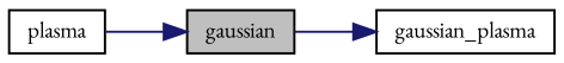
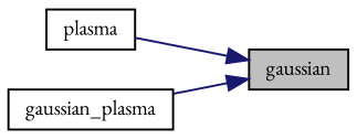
  digraph {
    fontname="EB Garamond"
    rankdir=RL
    node [color=black fillcolor=white fontname="EB Garamond" fontsize=10 shape=record style=filled]
    edge [color=midnightblue dir=back fontname="EB Garamond" fontsize=10 labelfontname=Helvetica labelfontsize=10 style=solid]
    n1 [fillcolor=grey75 fontcolor=black height=0.2 label=gaussian width=0.4]
    n2 [height=0.2 label=plasma width=0.4]
    n3 [height=0.2 label=gaussian_plasma width=0.4]
    n1 -> n2
-   n3 -> n1
+   n1 -> n3
  }
